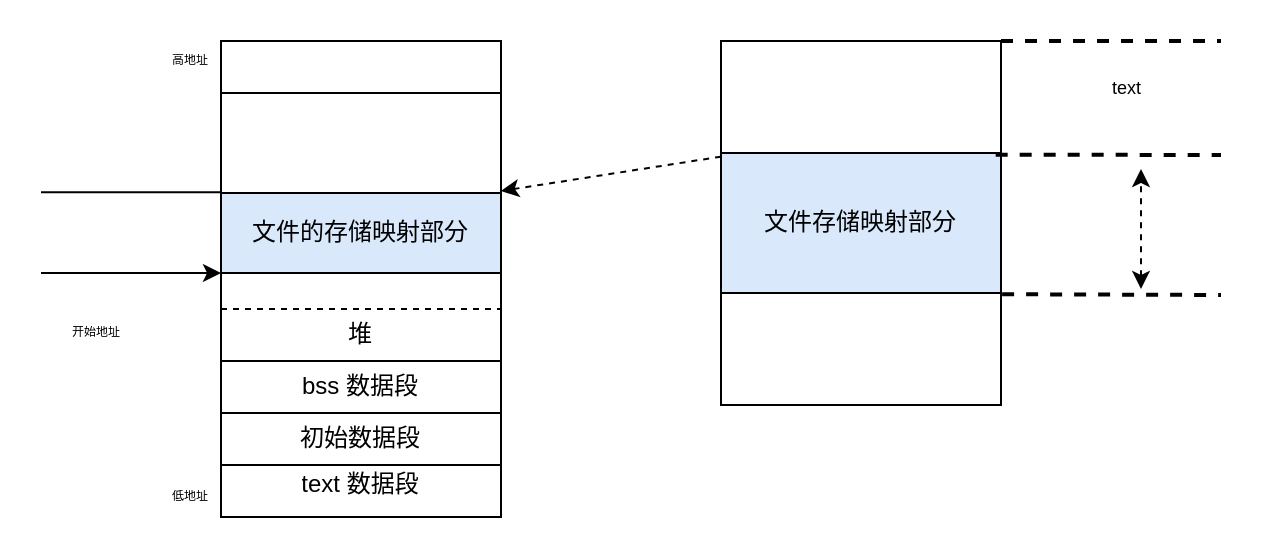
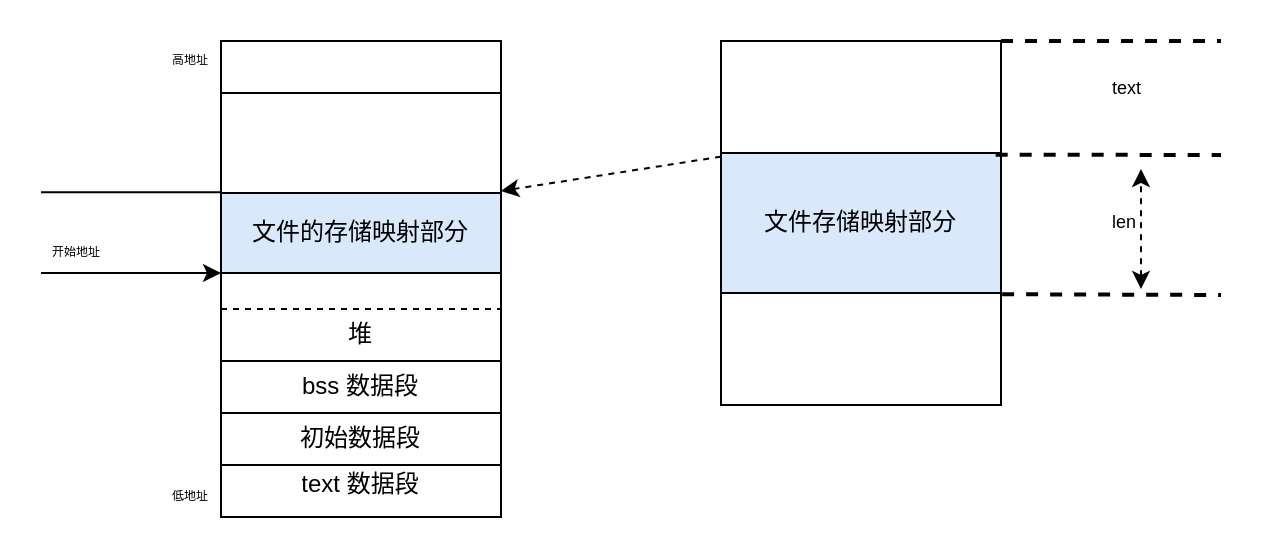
  <mxCell id="0" />
  <mxCell id="1" parent="0" />
  <mxCell id="2" value="" style="group;verticalAlign=middle;align=center;" parent="1" vertex="1" connectable="0"><mxGeometry x="20" y="20" width="230" height="238" as="geometry" /></mxCell>
  <mxCell id="3" value="初始数据段" style="text;strokeColor=default;fillColor=none;align=center;verticalAlign=middle;spacingLeft=4;spacingRight=4;overflow=hidden;rotatable=0;points=[[0,0.5],[1,0.5]];portConstraint=eastwest;whiteSpace=wrap;html=1;" parent="2" vertex="1"><mxGeometry x="90" y="186" width="140" height="26" as="geometry" /></mxCell>
  <mxCell id="4" value="text 数据段&lt;div&gt;&lt;br&gt;&lt;/div&gt;" style="text;strokeColor=default;fillColor=none;align=center;verticalAlign=middle;spacingLeft=4;spacingRight=4;overflow=hidden;rotatable=0;points=[[0,0.5],[1,0.5]];portConstraint=eastwest;whiteSpace=wrap;html=1;" parent="2" vertex="1"><mxGeometry x="90" y="212" width="140" height="26" as="geometry" /></mxCell>
  <mxCell id="5" value="bss 数据段" style="text;strokeColor=default;fillColor=none;align=center;verticalAlign=middle;spacingLeft=4;spacingRight=4;overflow=hidden;rotatable=0;points=[[0,0.5],[1,0.5]];portConstraint=eastwest;whiteSpace=wrap;html=1;" parent="2" vertex="1"><mxGeometry x="90" y="160" width="140" height="26" as="geometry" /></mxCell>
  <mxCell id="6" value="文件的存储映射部分" style="text;strokeColor=#000000;fillColor=#dae8fc;align=center;verticalAlign=middle;spacingLeft=4;spacingRight=4;overflow=hidden;rotatable=0;points=[[0,0.5],[1,0.5]];portConstraint=eastwest;whiteSpace=wrap;html=1;" parent="2" vertex="1"><mxGeometry x="90" y="76" width="140" height="40" as="geometry" /></mxCell>
  <mxCell id="7" value="" style="endArrow=none;html=1;rounded=0;" parent="2" edge="1"><mxGeometry width="50" height="50" relative="1" as="geometry"><mxPoint y="75.6" as="sourcePoint" /><mxPoint x="90" y="75.6" as="targetPoint" /></mxGeometry></mxCell>
  <mxCell id="8" value="" style="endArrow=classic;html=1;rounded=0;endFill=1;" parent="2" edge="1"><mxGeometry width="50" height="50" relative="1" as="geometry"><mxPoint y="116" as="sourcePoint" /><mxPoint x="90" y="116" as="targetPoint" /></mxGeometry></mxCell>
- <mxCell id="9" value="开始地址" style="text;strokeColor=none;fillColor=none;align=left;verticalAlign=middle;spacingLeft=4;spacingRight=4;overflow=hidden;points=[[0,0.5],[1,0.5]];portConstraint=eastwest;rotatable=0;whiteSpace=wrap;html=1;fontSize=6;" parent="2" vertex="1"><mxGeometry x="10" y="136" width="70" height="20" as="geometry" /></mxCell>
+ <mxCell id="9" value="开始地址" style="text;strokeColor=none;fillColor=none;align=left;verticalAlign=middle;spacingLeft=4;spacingRight=4;overflow=hidden;points=[[0,0.5],[1,0.5]];portConstraint=eastwest;rotatable=0;whiteSpace=wrap;html=1;fontSize=6;" parent="2" vertex="1"><mxGeometry y="96" width="70" height="20" as="geometry" /></mxCell>
  <mxCell id="10" value="高地址" style="text;strokeColor=none;fillColor=none;align=left;verticalAlign=middle;spacingLeft=4;spacingRight=4;overflow=hidden;points=[[0,0.5],[1,0.5]];portConstraint=eastwest;rotatable=0;whiteSpace=wrap;html=1;fontSize=6;" parent="2" vertex="1"><mxGeometry x="60" width="70" height="20" as="geometry" /></mxCell>
  <mxCell id="11" value="低地址" style="text;strokeColor=none;fillColor=none;align=left;verticalAlign=middle;spacingLeft=4;spacingRight=4;overflow=hidden;points=[[0,0.5],[1,0.5]];portConstraint=eastwest;rotatable=0;whiteSpace=wrap;html=1;fontSize=6;" parent="2" vertex="1"><mxGeometry x="60" y="218" width="70" height="20" as="geometry" /></mxCell>
  <mxCell id="12" value="" style="text;strokeColor=default;fillColor=none;align=center;verticalAlign=middle;spacingLeft=4;spacingRight=4;overflow=hidden;rotatable=0;points=[[0,0.5],[1,0.5]];portConstraint=eastwest;whiteSpace=wrap;html=1;" parent="2" vertex="1"><mxGeometry x="90" y="116" width="140" height="44" as="geometry" /></mxCell>
  <mxCell id="13" value="" style="text;strokeColor=default;fillColor=none;align=center;verticalAlign=middle;spacingLeft=4;spacingRight=4;overflow=hidden;rotatable=0;points=[[0,0.5],[1,0.5]];portConstraint=eastwest;whiteSpace=wrap;html=1;" parent="2" vertex="1"><mxGeometry x="90" y="26" width="140" height="50" as="geometry" /></mxCell>
  <mxCell id="14" value="" style="text;strokeColor=default;fillColor=none;align=center;verticalAlign=middle;spacingLeft=4;spacingRight=4;overflow=hidden;rotatable=0;points=[[0,0.5],[1,0.5]];portConstraint=eastwest;whiteSpace=wrap;html=1;" parent="2" vertex="1"><mxGeometry x="90" width="140" height="26" as="geometry" /></mxCell>
  <mxCell id="15" value="堆" style="text;strokeColor=default;fillColor=none;align=center;verticalAlign=middle;spacingLeft=4;spacingRight=4;overflow=hidden;rotatable=0;points=[[0,0.5],[1,0.5]];portConstraint=eastwest;whiteSpace=wrap;html=1;dashed=1;" parent="2" vertex="1"><mxGeometry x="90" y="134" width="140" height="26" as="geometry" /></mxCell>
  <mxCell id="16" value="" style="group" parent="1" vertex="1" connectable="0"><mxGeometry x="360" y="20" width="140" height="182" as="geometry" /></mxCell>
  <mxCell id="17" value="&lt;div&gt;&lt;br&gt;&lt;/div&gt;" style="text;strokeColor=default;fillColor=none;align=center;verticalAlign=middle;spacingLeft=4;spacingRight=4;overflow=hidden;rotatable=0;points=[[0,0.5],[1,0.5]];portConstraint=eastwest;whiteSpace=wrap;html=1;" parent="16" vertex="1"><mxGeometry y="126" width="140" height="56" as="geometry" /></mxCell>
  <mxCell id="18" value="&lt;div&gt;&lt;br&gt;&lt;/div&gt;" style="text;strokeColor=default;fillColor=none;align=center;verticalAlign=middle;spacingLeft=4;spacingRight=4;overflow=hidden;rotatable=0;points=[[0,0.5],[1,0.5]];portConstraint=eastwest;whiteSpace=wrap;html=1;" parent="16" vertex="1"><mxGeometry width="140" height="56" as="geometry" /></mxCell>
  <mxCell id="19" value="文件存储映射部分" style="text;strokeColor=#000000;fillColor=#dae8fc;align=center;verticalAlign=middle;spacingLeft=4;spacingRight=4;overflow=hidden;rotatable=0;points=[[0,0.5],[1,0.5]];portConstraint=eastwest;whiteSpace=wrap;html=1;" parent="16" vertex="1"><mxGeometry y="56" width="140" height="70" as="geometry" /></mxCell>
  <mxCell id="20" value="" style="endArrow=classic;html=1;rounded=0;exitX=0;exitY=0.026;exitDx=0;exitDy=0;exitPerimeter=0;dashed=1;" parent="1" source="19" edge="1"><mxGeometry width="50" height="50" relative="1" as="geometry"><mxPoint x="270" y="184" as="sourcePoint" /><mxPoint x="250" y="95" as="targetPoint" /></mxGeometry></mxCell>
  <mxCell id="21" value="" style="endArrow=none;dashed=1;html=1;strokeWidth=2;rounded=0;exitX=0.981;exitY=1.015;exitDx=0;exitDy=0;exitPerimeter=0;" edge="1" parent="1" source="18"><mxGeometry width="50" height="50" relative="1" as="geometry"><mxPoint x="530" y="84" as="sourcePoint" /><mxPoint x="610" y="77" as="targetPoint" /></mxGeometry></mxCell>
  <mxCell id="22" value="" style="endArrow=none;dashed=1;html=1;strokeWidth=2;rounded=0;" edge="1" parent="1"><mxGeometry width="50" height="50" relative="1" as="geometry"><mxPoint x="500" y="20" as="sourcePoint" /><mxPoint x="610" y="20" as="targetPoint" /></mxGeometry></mxCell>
  <mxCell id="23" value="" style="endArrow=none;dashed=1;html=1;strokeWidth=2;rounded=0;exitX=1.004;exitY=0.011;exitDx=0;exitDy=0;exitPerimeter=0;" edge="1" parent="1" source="17"><mxGeometry width="50" height="50" relative="1" as="geometry"><mxPoint x="490" y="154" as="sourcePoint" /><mxPoint x="610" y="147" as="targetPoint" /></mxGeometry></mxCell>
  <mxCell id="24" value="&lt;font style=&quot;font-size: 9px;&quot;&gt;text&lt;/font&gt;" style="text;strokeColor=none;fillColor=none;align=left;verticalAlign=middle;spacingLeft=4;spacingRight=4;overflow=hidden;points=[[0,0.5],[1,0.5]];portConstraint=eastwest;rotatable=0;whiteSpace=wrap;html=1;fontSize=6;" vertex="1" parent="1"><mxGeometry x="550" y="34" width="40" height="20" as="geometry" /></mxCell>
+ <mxCell id="25" value="&lt;font style=&quot;font-size: 9px;&quot;&gt;len&amp;nbsp;&lt;/font&gt;" style="text;strokeColor=none;fillColor=none;align=left;verticalAlign=middle;spacingLeft=4;spacingRight=4;overflow=hidden;points=[[0,0.5],[1,0.5]];portConstraint=eastwest;rotatable=0;whiteSpace=wrap;html=1;fontSize=6;" vertex="1" parent="1"><mxGeometry x="550" y="101" width="40" height="20" as="geometry" /></mxCell>
  <mxCell id="26" value="" style="endArrow=classic;startArrow=classic;html=1;rounded=0;dashed=1;" edge="1" parent="1"><mxGeometry width="50" height="50" relative="1" as="geometry"><mxPoint x="570" y="144" as="sourcePoint" /><mxPoint x="570" y="84" as="targetPoint" /></mxGeometry></mxCell>
